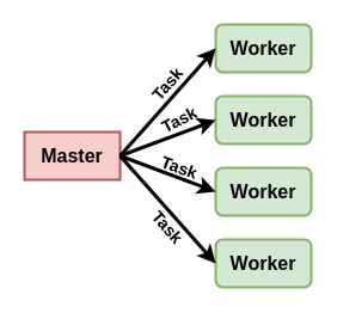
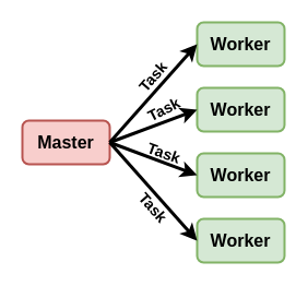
  <mxCell id="0" />
  <mxCell id="1" parent="0" />
- <mxCell id="2" value="&lt;font style=&quot;font-size: 16px&quot;&gt;&lt;b&gt;Master&lt;/b&gt;&lt;/font&gt;" style="whiteSpace=wrap;html=1;strokeWidth=2;fillColor=#f8cecc;strokeColor=#b85450;rounded=0;" vertex="1" parent="1"><mxGeometry x="20" y="110" width="80" height="40" as="geometry" /></mxCell>
+ <mxCell id="2" value="&lt;font style=&quot;font-size: 16px&quot;&gt;&lt;b&gt;Master&lt;/b&gt;&lt;/font&gt;" style="rounded=1;whiteSpace=wrap;html=1;strokeWidth=2;fillColor=#f8cecc;strokeColor=#b85450;" vertex="1" parent="1"><mxGeometry x="20" y="110" width="80" height="40" as="geometry" /></mxCell>
  <mxCell id="3" value="&lt;font style=&quot;font-size: 16px&quot;&gt;&lt;b&gt;Worker&lt;/b&gt;&lt;/font&gt;" style="rounded=1;whiteSpace=wrap;html=1;strokeWidth=2;fillColor=#d5e8d4;strokeColor=#82b366;" vertex="1" parent="1"><mxGeometry x="180" y="20" width="80" height="40" as="geometry" /></mxCell>
  <mxCell id="4" value="&lt;font style=&quot;font-size: 16px&quot;&gt;&lt;b&gt;Worker&lt;/b&gt;&lt;/font&gt;" style="rounded=1;whiteSpace=wrap;html=1;strokeWidth=2;fillColor=#d5e8d4;strokeColor=#82b366;" vertex="1" parent="1"><mxGeometry x="180" y="80" width="80" height="40" as="geometry" /></mxCell>
  <mxCell id="5" value="&lt;font style=&quot;font-size: 16px&quot;&gt;&lt;b&gt;Worker&lt;/b&gt;&lt;/font&gt;" style="rounded=1;whiteSpace=wrap;html=1;strokeWidth=2;fillColor=#d5e8d4;strokeColor=#82b366;" vertex="1" parent="1"><mxGeometry x="180" y="140" width="80" height="40" as="geometry" /></mxCell>
  <mxCell id="6" value="&lt;font style=&quot;font-size: 16px&quot;&gt;&lt;b&gt;Worker&lt;/b&gt;&lt;/font&gt;" style="rounded=1;whiteSpace=wrap;html=1;strokeWidth=2;fillColor=#d5e8d4;strokeColor=#82b366;" vertex="1" parent="1"><mxGeometry x="180" y="200" width="80" height="40" as="geometry" /></mxCell>
  <mxCell id="7" value="" style="endArrow=classic;html=1;strokeWidth=3;exitX=1;exitY=0.5;exitDx=0;exitDy=0;entryX=0;entryY=0.5;entryDx=0;entryDy=0;" edge="1" parent="1" source="2" target="3"><mxGeometry width="50" height="50" relative="1" as="geometry"><mxPoint x="420" y="340" as="sourcePoint" /><mxPoint x="470" y="290" as="targetPoint" /></mxGeometry></mxCell>
  <mxCell id="8" value="" style="endArrow=classic;html=1;strokeWidth=3;exitX=1;exitY=0.5;exitDx=0;exitDy=0;entryX=0;entryY=0.5;entryDx=0;entryDy=0;" edge="1" parent="1" source="2" target="4"><mxGeometry width="50" height="50" relative="1" as="geometry"><mxPoint x="420" y="340" as="sourcePoint" /><mxPoint x="470" y="290" as="targetPoint" /></mxGeometry></mxCell>
  <mxCell id="9" value="" style="endArrow=classic;html=1;strokeWidth=3;exitX=1;exitY=0.5;exitDx=0;exitDy=0;entryX=0;entryY=0.5;entryDx=0;entryDy=0;" edge="1" parent="1" source="2" target="6"><mxGeometry width="50" height="50" relative="1" as="geometry"><mxPoint x="420" y="340" as="sourcePoint" /><mxPoint x="470" y="290" as="targetPoint" /></mxGeometry></mxCell>
  <mxCell id="10" value="" style="endArrow=classic;html=1;strokeWidth=3;exitX=1;exitY=0.5;exitDx=0;exitDy=0;entryX=0;entryY=0.5;entryDx=0;entryDy=0;" edge="1" parent="1" source="2" target="5"><mxGeometry width="50" height="50" relative="1" as="geometry"><mxPoint x="420" y="340" as="sourcePoint" /><mxPoint x="470" y="290" as="targetPoint" /></mxGeometry></mxCell>
  <mxCell id="11" value="&lt;font style=&quot;font-size: 14px&quot;&gt;&lt;b&gt;Task&lt;/b&gt;&lt;/font&gt;" style="text;html=1;strokeColor=none;fillColor=none;align=center;verticalAlign=middle;whiteSpace=wrap;rounded=0;rotation=311;" vertex="1" parent="1"><mxGeometry x="120" y="60" width="40" height="20" as="geometry" /></mxCell>
  <mxCell id="12" value="&lt;font style=&quot;font-size: 14px&quot;&gt;&lt;b&gt;Task&lt;/b&gt;&lt;/font&gt;" style="text;html=1;strokeColor=none;fillColor=none;align=center;verticalAlign=middle;whiteSpace=wrap;rounded=0;rotation=49;" vertex="1" parent="1"><mxGeometry x="119.998" y="180.005" width="40" height="20" as="geometry" /></mxCell>
  <mxCell id="13" value="&lt;font style=&quot;font-size: 14px&quot;&gt;&lt;b&gt;Task&lt;/b&gt;&lt;/font&gt;" style="text;html=1;strokeColor=none;fillColor=none;align=center;verticalAlign=middle;whiteSpace=wrap;rounded=0;rotation=333;" vertex="1" parent="1"><mxGeometry x="130" y="90" width="40" height="20" as="geometry" /></mxCell>
  <mxCell id="14" value="&lt;font style=&quot;font-size: 14px&quot;&gt;&lt;b&gt;Task&lt;/b&gt;&lt;/font&gt;" style="text;html=1;strokeColor=none;fillColor=none;align=center;verticalAlign=middle;whiteSpace=wrap;rounded=0;rotation=20;" vertex="1" parent="1"><mxGeometry x="129.998" y="130.005" width="40" height="20" as="geometry" /></mxCell>
